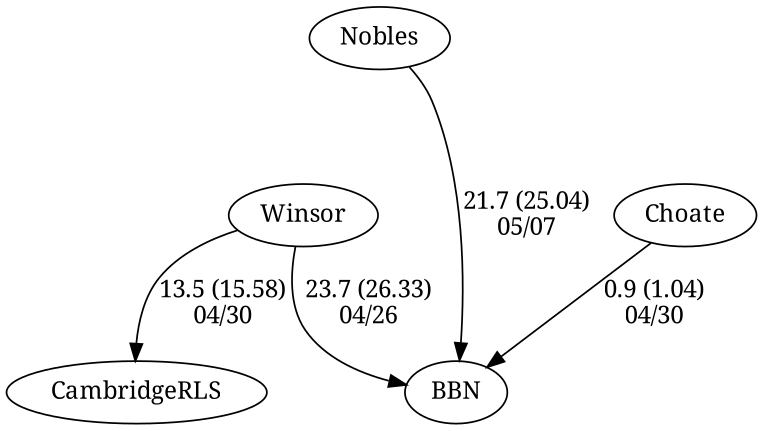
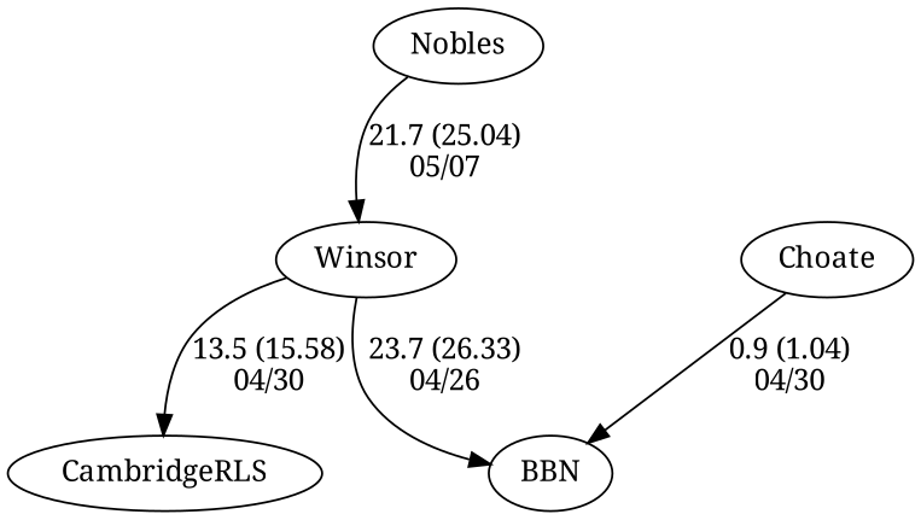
  digraph {
    fontname="Noto Serif"
    node [fontname="Noto Serif"]
    edge [fontname="Noto Serif" random=random]
    Winsor
    CambridgeRLS
    BBN
    Nobles
    Choate
    Winsor -> CambridgeRLS [label="13.5 (15.58)\n04/30" weight=87]
    Winsor -> BBN [label="23.7 (26.33)\n04/26" weight=77]
-   Nobles -> BBN [label="21.7 (25.04)\n05/07" weight=79]
+   Nobles -> Winsor [label="21.7 (25.04)\n05/07" weight=79]
    Choate -> BBN [label="0.9 (1.04)\n04/30" weight=100]
  }
